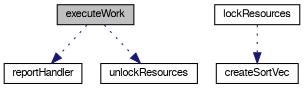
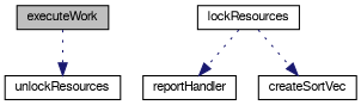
  digraph {
    rankdir=TB
    node [color=black fillcolor=white fontname=FreeSans fontsize=10 shape=record style=filled]
    edge [color=midnightblue fontname=FreeSans fontsize=10 labelfontname=FreeSans labelfontsize=10 style=dotted]
    n1 [fillcolor=grey75 fontcolor=black height=0.2 label=executeWork width=0.4]
    n2 [height=0.2 label=reportHandler width=0.4]
    n3 [height=0.2 label=unlockResources width=0.4]
    n4 [height=0.2 label=lockResources width=0.4]
    n5 [height=0.2 label=createSortVec width=0.4]
-   n1 -> n2
+   n4 -> n2
    n1 -> n3
    n4 -> n5
  }
